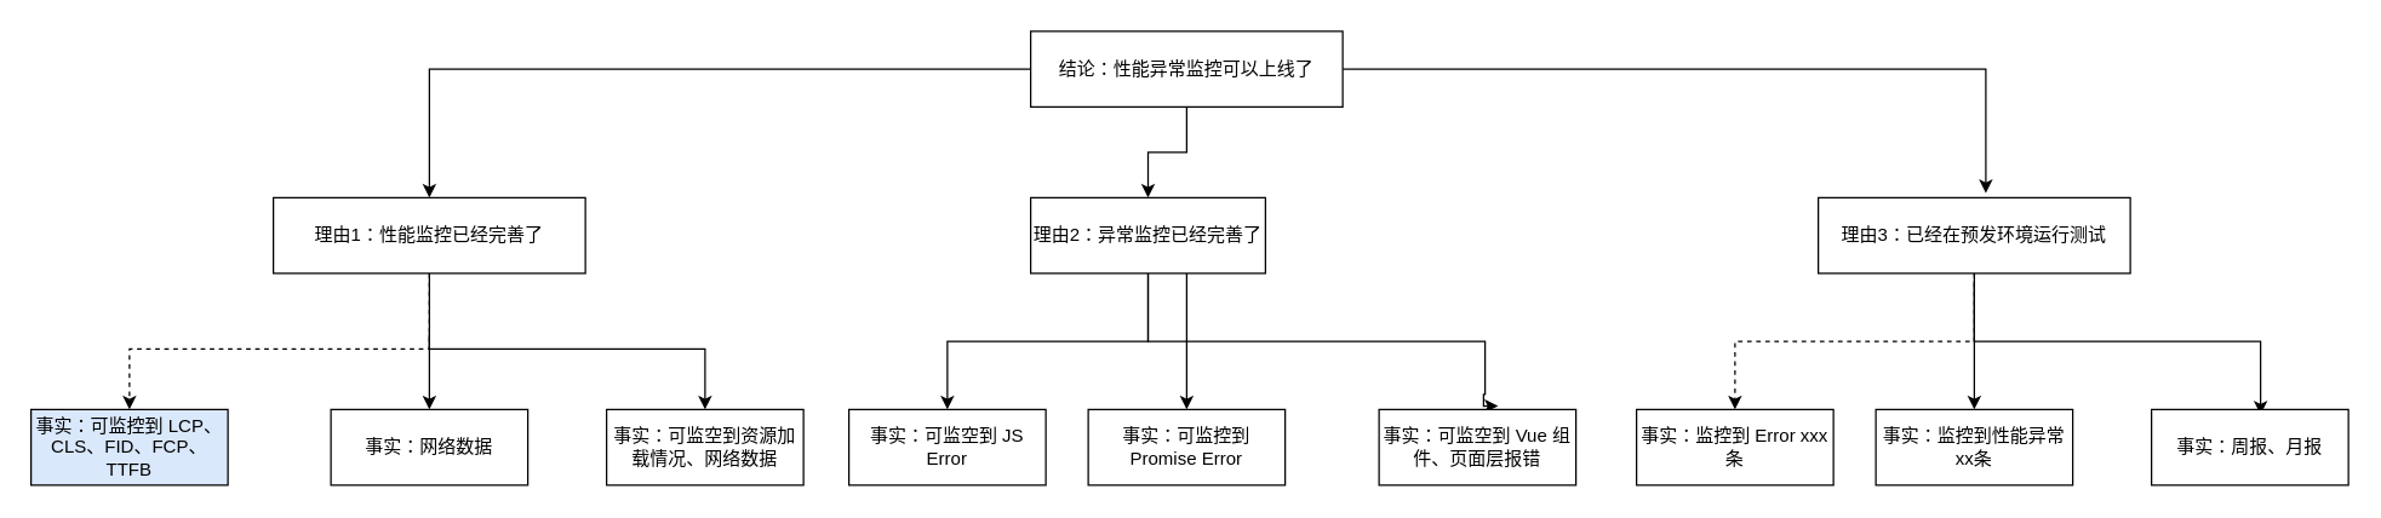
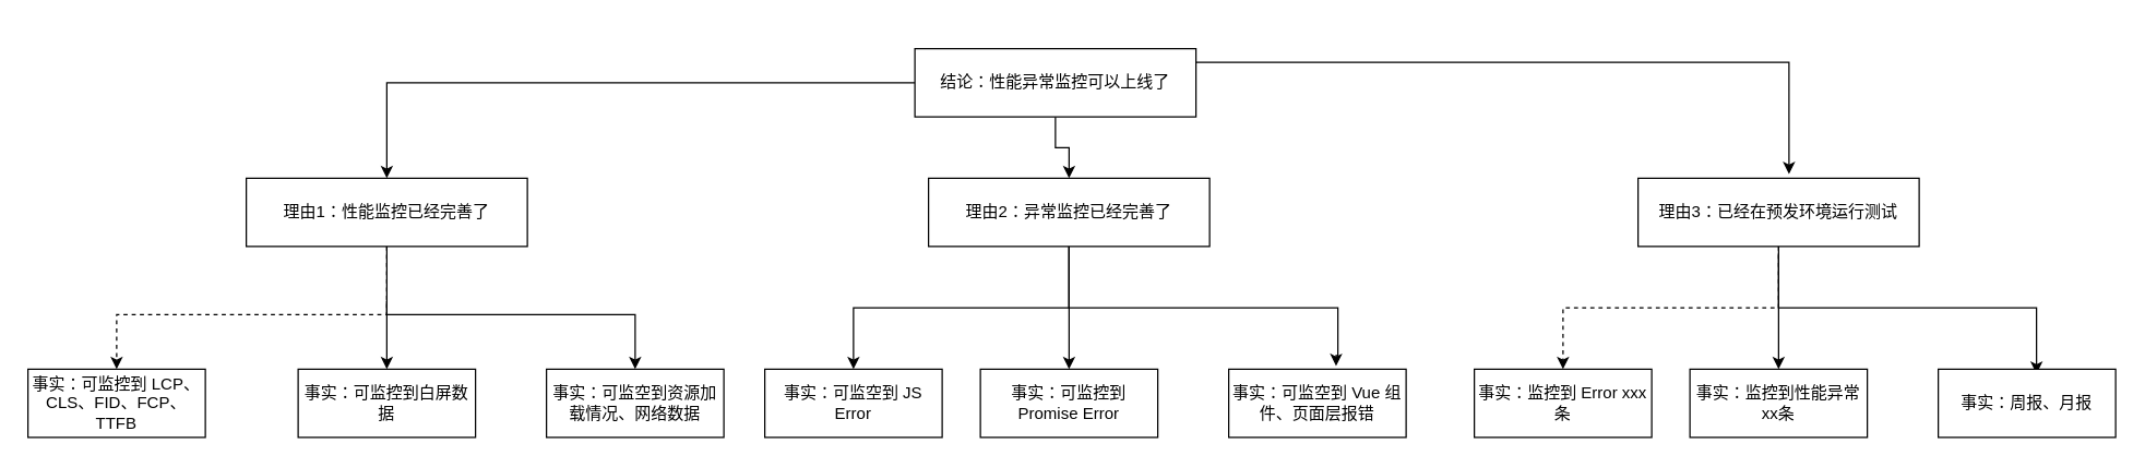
  <mxCell id="0" />
  <mxCell id="1" parent="0" />
  <mxCell id="2" style="edgeStyle=orthogonalEdgeStyle;rounded=0;orthogonalLoop=1;jettySize=auto;html=1;entryX=0.5;entryY=0;entryDx=0;entryDy=0;" edge="1" parent="1" source="5" target="9"><mxGeometry relative="1" as="geometry" /></mxCell>
  <mxCell id="3" style="edgeStyle=orthogonalEdgeStyle;rounded=0;orthogonalLoop=1;jettySize=auto;html=1;entryX=0.537;entryY=-0.06;entryDx=0;entryDy=0;entryPerimeter=0;" edge="1" parent="1" source="5" target="17"><mxGeometry relative="1" as="geometry"><mxPoint x="1310" y="120" as="targetPoint" /><Array as="points"><mxPoint x="1311" y="45" /></Array></mxGeometry></mxCell>
  <mxCell id="4" style="edgeStyle=orthogonalEdgeStyle;rounded=0;orthogonalLoop=1;jettySize=auto;html=1;entryX=0.5;entryY=0;entryDx=0;entryDy=0;" edge="1" parent="1" source="5" target="13"><mxGeometry relative="1" as="geometry" /></mxCell>
- <mxCell id="5" value="结论：性能异常监控可以上线了" style="rounded=0;whiteSpace=wrap;html=1;" vertex="1" parent="1"><mxGeometry x="680" y="20" width="206" height="50" as="geometry" /></mxCell>
+ <mxCell id="5" value="结论：性能异常监控可以上线了" style="rounded=0;whiteSpace=wrap;html=1;" vertex="1" parent="1"><mxGeometry x="670" y="35" width="206" height="50" as="geometry" /></mxCell>
  <mxCell id="6" style="edgeStyle=orthogonalEdgeStyle;rounded=0;orthogonalLoop=1;jettySize=auto;html=1;entryX=0.5;entryY=0;entryDx=0;entryDy=0;" edge="1" parent="1" source="9" target="19"><mxGeometry relative="1" as="geometry"><mxPoint x="583" y="280" as="targetPoint" /></mxGeometry></mxCell>
  <mxCell id="7" style="edgeStyle=orthogonalEdgeStyle;rounded=0;orthogonalLoop=1;jettySize=auto;html=1;entryX=0.5;entryY=0;entryDx=0;entryDy=0;" edge="1" parent="1" target="20"><mxGeometry relative="1" as="geometry"><mxPoint x="283" y="220" as="sourcePoint" /><mxPoint x="465" y="280" as="targetPoint" /><Array as="points"><mxPoint x="283" y="230" /><mxPoint x="465" y="230" /></Array></mxGeometry></mxCell>
  <mxCell id="8" style="edgeStyle=orthogonalEdgeStyle;rounded=0;orthogonalLoop=1;jettySize=auto;html=1;entryX=0.5;entryY=0;entryDx=0;entryDy=0;dashed=1;" edge="1" parent="1" source="9" target="18"><mxGeometry relative="1" as="geometry"><Array as="points"><mxPoint x="283" y="230" /><mxPoint x="85" y="230" /></Array></mxGeometry></mxCell>
  <mxCell id="9" value="理由1：性能监控已经完善了" style="rounded=0;whiteSpace=wrap;html=1;" vertex="1" parent="1"><mxGeometry x="180" y="130" width="206" height="50" as="geometry" /></mxCell>
  <mxCell id="10" style="edgeStyle=orthogonalEdgeStyle;rounded=0;orthogonalLoop=1;jettySize=auto;html=1;entryX=0.5;entryY=0;entryDx=0;entryDy=0;" edge="1" parent="1" source="13" target="21"><mxGeometry relative="1" as="geometry" /></mxCell>
  <mxCell id="11" style="edgeStyle=orthogonalEdgeStyle;rounded=0;orthogonalLoop=1;jettySize=auto;html=1;entryX=0.5;entryY=0;entryDx=0;entryDy=0;" edge="1" parent="1" source="13" target="22"><mxGeometry relative="1" as="geometry" /></mxCell>
  <mxCell id="12" style="edgeStyle=orthogonalEdgeStyle;rounded=0;orthogonalLoop=1;jettySize=auto;html=1;entryX=0.605;entryY=-0.047;entryDx=0;entryDy=0;entryPerimeter=0;" edge="1" parent="1" source="13" target="23"><mxGeometry relative="1" as="geometry"><mxPoint x="980" y="250" as="targetPoint" /><Array as="points"><mxPoint x="783" y="225" /><mxPoint x="980" y="225" /><mxPoint x="980" y="260" /><mxPoint x="979" y="260" /></Array></mxGeometry></mxCell>
- <mxCell id="13" value="理由2：异常监控已经完善了" style="rounded=0;whiteSpace=wrap;html=1;" vertex="1" parent="1"><mxGeometry x="680" y="130" width="155" height="50" as="geometry" /></mxCell>
+ <mxCell id="13" value="理由2：异常监控已经完善了" style="rounded=0;whiteSpace=wrap;html=1;" vertex="1" parent="1"><mxGeometry x="680" y="130" width="206" height="50" as="geometry" /></mxCell>
  <mxCell id="14" style="edgeStyle=orthogonalEdgeStyle;rounded=0;orthogonalLoop=1;jettySize=auto;html=1;entryX=0.5;entryY=0;entryDx=0;entryDy=0;" edge="1" parent="1" source="17" target="24"><mxGeometry relative="1" as="geometry" /></mxCell>
  <mxCell id="15" style="edgeStyle=orthogonalEdgeStyle;rounded=0;orthogonalLoop=1;jettySize=auto;html=1;entryX=0.5;entryY=0;entryDx=0;entryDy=0;dashed=1;" edge="1" parent="1" source="17" target="25"><mxGeometry relative="1" as="geometry" /></mxCell>
  <mxCell id="16" style="edgeStyle=orthogonalEdgeStyle;rounded=0;orthogonalLoop=1;jettySize=auto;html=1;entryX=0.554;entryY=-0.033;entryDx=0;entryDy=0;entryPerimeter=0;" edge="1" parent="1"><mxGeometry relative="1" as="geometry"><mxPoint x="1303" y="185" as="sourcePoint" /><mxPoint x="1492.02" y="273.35" as="targetPoint" /><Array as="points"><mxPoint x="1303" y="225" /><mxPoint x="1492" y="225" /></Array></mxGeometry></mxCell>
  <mxCell id="17" value="理由3：已经在预发环境运行测试" style="rounded=0;whiteSpace=wrap;html=1;" vertex="1" parent="1"><mxGeometry x="1200" y="130" width="206" height="50" as="geometry" /></mxCell>
- <mxCell id="18" value="事实：可监控到 LCP、CLS、FID、FCP、TTFB" style="rounded=0;whiteSpace=wrap;html=1;fillColor=#dae8fc;" vertex="1" parent="1"><mxGeometry x="20" y="270" width="130" height="50" as="geometry" /></mxCell>
- <mxCell id="19" value="事实：网络数据" style="rounded=0;whiteSpace=wrap;html=1;" vertex="1" parent="1"><mxGeometry x="218" y="270" width="130" height="50" as="geometry" /></mxCell>
+ <mxCell id="18" value="事实：可监控到 LCP、CLS、FID、FCP、TTFB" style="rounded=0;whiteSpace=wrap;html=1;" vertex="1" parent="1"><mxGeometry x="20" y="270" width="130" height="50" as="geometry" /></mxCell>
+ <mxCell id="19" value="事实：可监控到白屏数据" style="rounded=0;whiteSpace=wrap;html=1;" vertex="1" parent="1"><mxGeometry x="218" y="270" width="130" height="50" as="geometry" /></mxCell>
  <mxCell id="20" value="事实：可监空到资源加载情况、网络数据" style="rounded=0;whiteSpace=wrap;html=1;" vertex="1" parent="1"><mxGeometry x="400" y="270" width="130" height="50" as="geometry" /></mxCell>
  <mxCell id="21" value="事实：可监控到 Promise Error" style="rounded=0;whiteSpace=wrap;html=1;" vertex="1" parent="1"><mxGeometry x="718" y="270" width="130" height="50" as="geometry" /></mxCell>
  <mxCell id="22" value="事实：可监空到 JS Error" style="rounded=0;whiteSpace=wrap;html=1;" vertex="1" parent="1"><mxGeometry x="560" y="270" width="130" height="50" as="geometry" /></mxCell>
- <mxCell id="23" value="事实：可监空到 Vue 组件、页面层报错" style="rounded=0;whiteSpace=wrap;html=1;" vertex="1" parent="1"><mxGeometry x="910" y="270" width="130" height="50" as="geometry" /></mxCell>
+ <mxCell id="23" value="事实：可监空到 Vue 组件、页面层报错" style="rounded=0;whiteSpace=wrap;html=1;" vertex="1" parent="1"><mxGeometry x="900" y="270" width="130" height="50" as="geometry" /></mxCell>
  <mxCell id="24" value="事实：监控到性能异常xx条" style="rounded=0;whiteSpace=wrap;html=1;" vertex="1" parent="1"><mxGeometry x="1238" y="270" width="130" height="50" as="geometry" /></mxCell>
  <mxCell id="25" value="事实：监控到 Error xxx 条" style="rounded=0;whiteSpace=wrap;html=1;" vertex="1" parent="1"><mxGeometry x="1080" y="270" width="130" height="50" as="geometry" /></mxCell>
  <mxCell id="26" value="事实：周报、月报" style="rounded=0;whiteSpace=wrap;html=1;" vertex="1" parent="1"><mxGeometry x="1420" y="270" width="130" height="50" as="geometry" /></mxCell>
